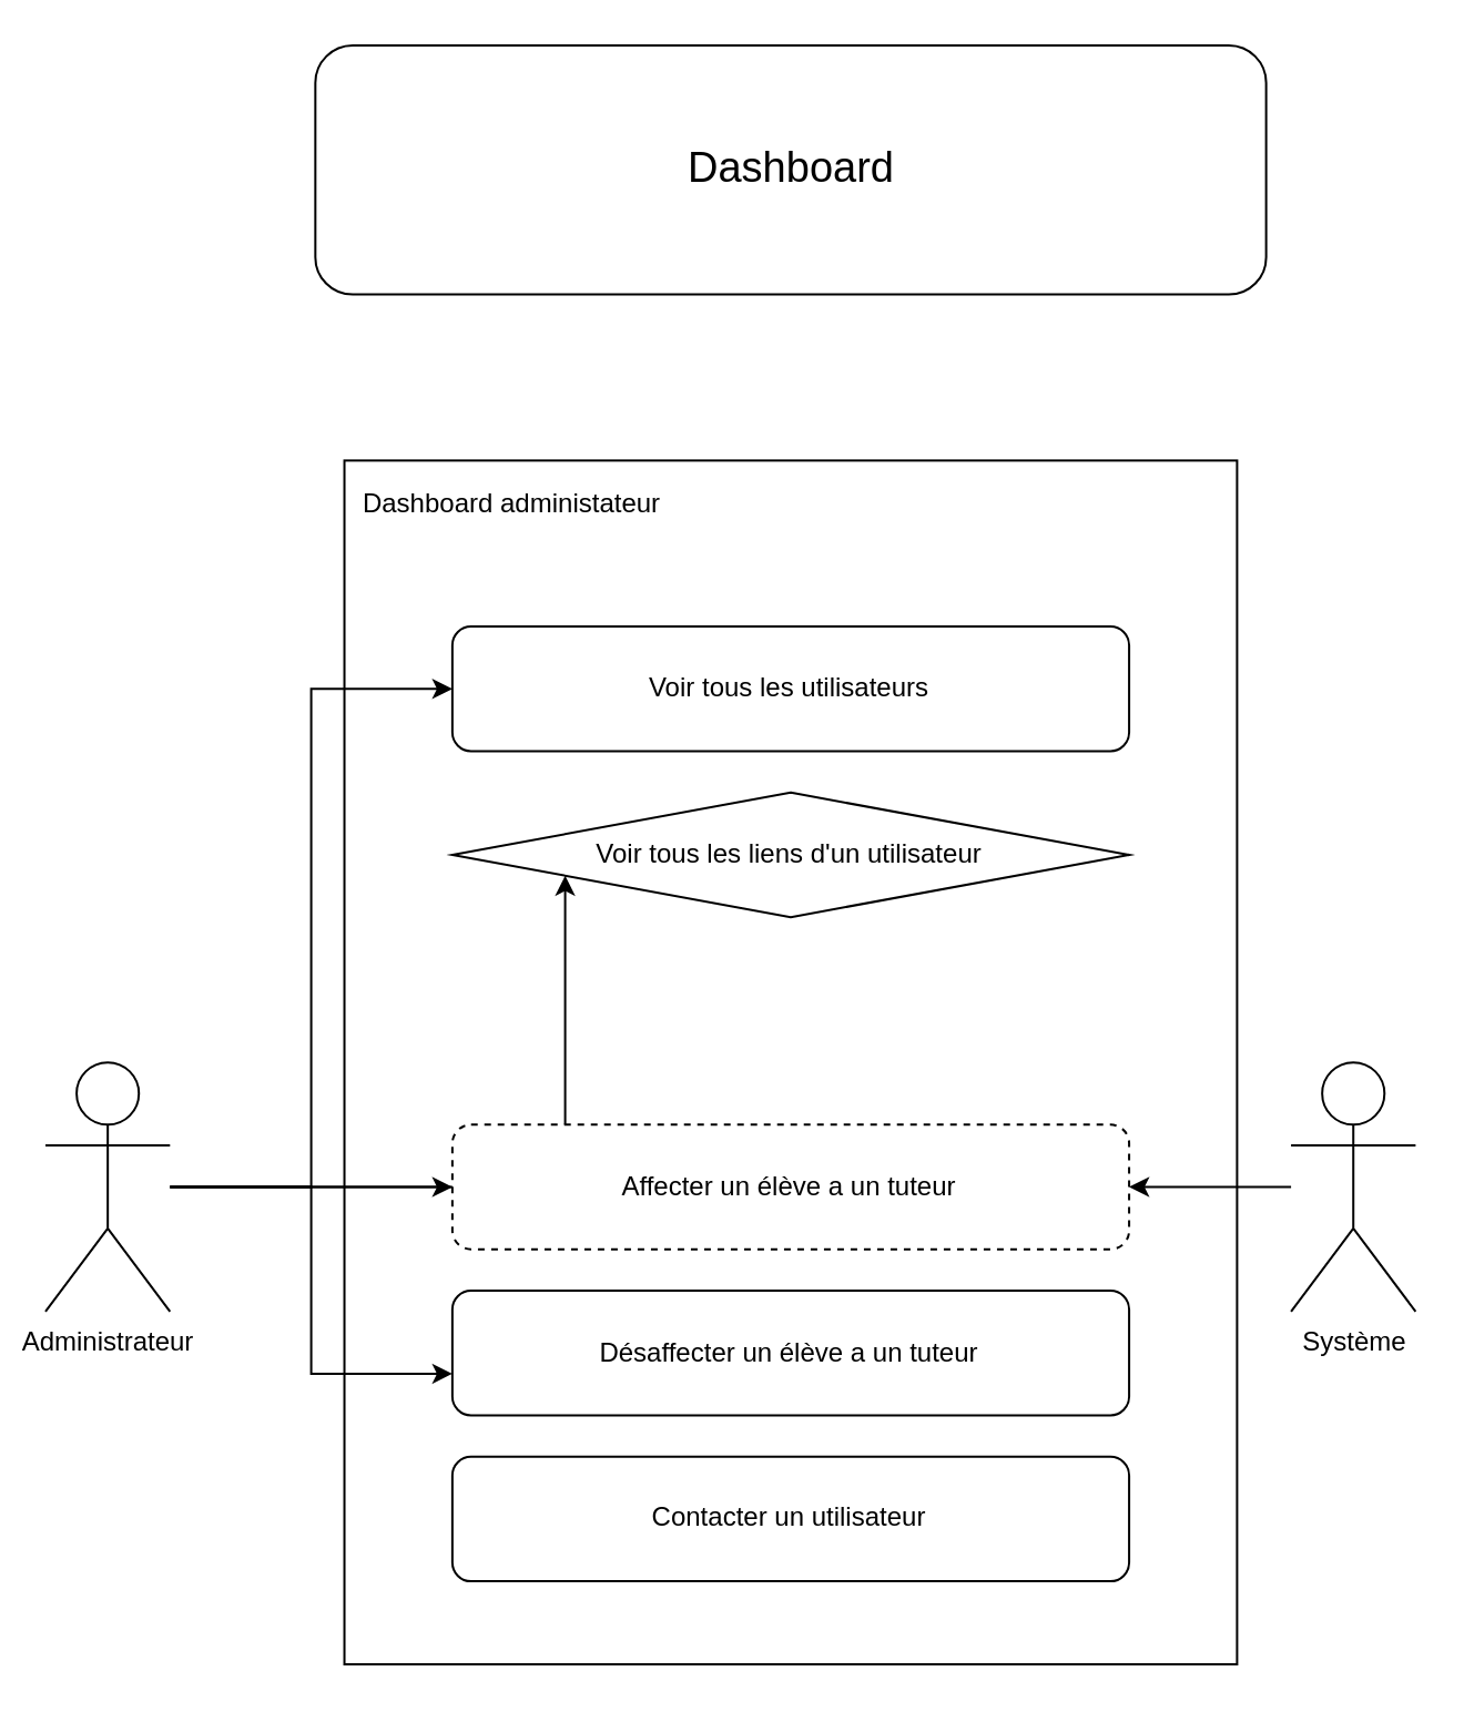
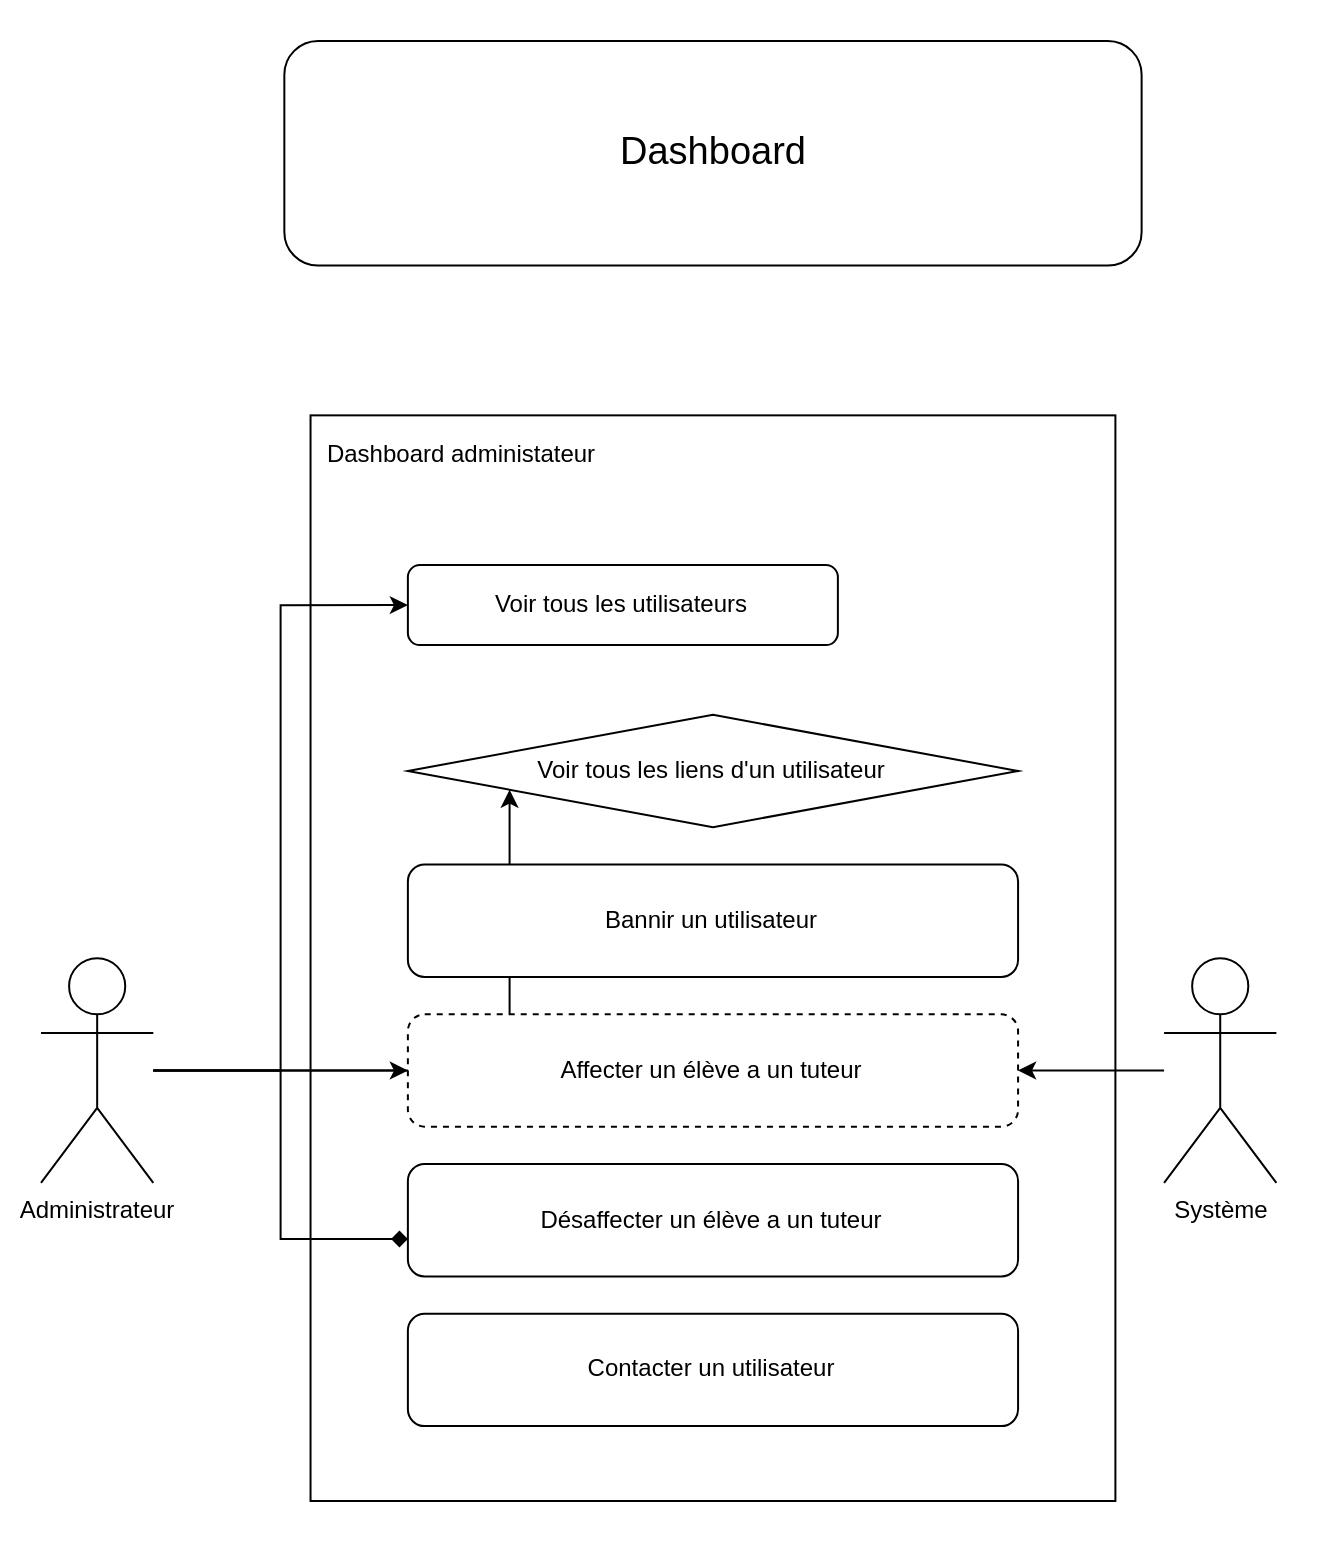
  <mxCell id="0" />
  <mxCell id="1" parent="0" />
  <mxCell id="2" value="" style="group" vertex="1" connectable="0" parent="1"><mxGeometry x="20" y="20" width="617.69" height="730" as="geometry" /></mxCell>
  <mxCell id="3" value="" style="rounded=0;whiteSpace=wrap;html=1;align=left;" parent="2" vertex="1"><mxGeometry x="134.769" y="187.179" width="402.434" height="542.821" as="geometry" /></mxCell>
  <mxCell id="4" value="&lt;p&gt;&lt;span style=&quot;left: 112.897px ; top: 659.358px ; transform: scalex(1.14)&quot; dir=&quot;ltr&quot;&gt;&lt;font style=&quot;font-size: 12px&quot;&gt;Dashboard administateur&lt;/font&gt;&lt;/span&gt;&lt;/p&gt;" style="text;html=1;align=center;verticalAlign=middle;resizable=0;points=[];autosize=1;strokeColor=none;fillColor=none;" parent="2" vertex="1"><mxGeometry x="134.772" y="187.182" width="150" height="40" as="geometry" /></mxCell>
  <mxCell id="5" value="Administrateur" style="shape=umlActor;verticalLabelPosition=bottom;verticalAlign=top;html=1;outlineConnect=0;" parent="2" vertex="1"><mxGeometry y="458.59" width="56.154" height="112.308" as="geometry" /></mxCell>
  <mxCell id="6" value="&lt;font style=&quot;font-size: 19px&quot;&gt;Dashboard&lt;/font&gt;" style="rounded=1;whiteSpace=wrap;html=1;" parent="2" vertex="1"><mxGeometry x="121.666" width="428.639" height="112.308" as="geometry" /></mxCell>
- <mxCell id="7" value="&lt;span&gt;Voir tous les utilisateurs&lt;/span&gt;" style="rounded=1;whiteSpace=wrap;html=1;fontFamily=Helvetica;fontSize=12;" parent="2" vertex="1"><mxGeometry x="183.435" y="262.051" width="305.101" height="56.154" as="geometry" /></mxCell>
+ <mxCell id="7" value="&lt;span&gt;Voir tous les utilisateurs&lt;/span&gt;" style="rounded=1;whiteSpace=wrap;html=1;fontFamily=Helvetica;fontSize=12;" parent="2" vertex="1"><mxGeometry x="183.435" y="262.051" width="215" height="40" as="geometry" /></mxCell>
  <mxCell id="8" style="edgeStyle=orthogonalEdgeStyle;rounded=0;orthogonalLoop=1;jettySize=auto;html=1;entryX=0;entryY=0.5;entryDx=0;entryDy=0;" parent="2" source="5" target="7" edge="1"><mxGeometry relative="1" as="geometry" /></mxCell>
  <mxCell id="9" value="Système" style="shape=umlActor;verticalLabelPosition=bottom;verticalAlign=top;html=1;outlineConnect=0;" parent="2" vertex="1"><mxGeometry x="561.536" y="458.59" width="56.154" height="112.308" as="geometry" /></mxCell>
  <mxCell id="10" value="Voir tous les liens d'un utilisateur" style="rhombus;whiteSpace=wrap;html=1;fontFamily=Helvetica;fontSize=12;" parent="2" vertex="1"><mxGeometry x="183.435" y="336.923" width="305.101" height="56.154" as="geometry" /></mxCell>
  <mxCell id="11" style="edgeStyle=orthogonalEdgeStyle;rounded=0;orthogonalLoop=1;jettySize=auto;html=1;entryX=0;entryY=0.75;entryDx=0;entryDy=0;" parent="2" source="5" target="10" edge="1"><mxGeometry relative="1" as="geometry" /></mxCell>
+ <mxCell id="12" value="Bannir un utilisateur" style="rounded=1;whiteSpace=wrap;html=1;fontFamily=Helvetica;fontSize=12;" parent="2" vertex="1"><mxGeometry x="183.435" y="411.795" width="305.101" height="56.154" as="geometry" /></mxCell>
  <mxCell id="13" value="Affecter un élève a un tuteur" style="rounded=1;whiteSpace=wrap;html=1;fontFamily=Helvetica;fontSize=12;dashed=1;" parent="2" vertex="1"><mxGeometry x="183.435" y="486.667" width="305.101" height="56.154" as="geometry" /></mxCell>
  <mxCell id="14" style="edgeStyle=orthogonalEdgeStyle;rounded=0;orthogonalLoop=1;jettySize=auto;html=1;" parent="2" source="5" target="13" edge="1"><mxGeometry relative="1" as="geometry" /></mxCell>
  <mxCell id="15" style="edgeStyle=orthogonalEdgeStyle;rounded=0;orthogonalLoop=1;jettySize=auto;html=1;entryX=1;entryY=0.5;entryDx=0;entryDy=0;" parent="2" source="9" target="13" edge="1"><mxGeometry relative="1" as="geometry" /></mxCell>
  <mxCell id="16" value="Désaffecter un élève a un tuteur" style="rounded=1;whiteSpace=wrap;html=1;fontFamily=Helvetica;fontSize=12;" parent="2" vertex="1"><mxGeometry x="183.435" y="561.538" width="305.101" height="56.154" as="geometry" /></mxCell>
- <mxCell id="17" style="edgeStyle=orthogonalEdgeStyle;rounded=0;orthogonalLoop=1;jettySize=auto;html=1;entryX=0;entryY=0.667;entryDx=0;entryDy=0;entryPerimeter=0;" parent="2" source="5" target="16" edge="1"><mxGeometry relative="1" as="geometry" /></mxCell>
+ <mxCell id="17" style="edgeStyle=orthogonalEdgeStyle;rounded=0;orthogonalLoop=1;jettySize=auto;html=1;entryX=0;entryY=0.667;entryDx=0;entryDy=0;entryPerimeter=0;endArrow=diamond;" parent="2" source="5" target="16" edge="1"><mxGeometry relative="1" as="geometry" /></mxCell>
  <mxCell id="18" value="Contacter un utilisateur" style="rounded=1;whiteSpace=wrap;html=1;fontFamily=Helvetica;fontSize=12;" parent="2" vertex="1"><mxGeometry x="183.435" y="636.41" width="305.101" height="56.154" as="geometry" /></mxCell>
